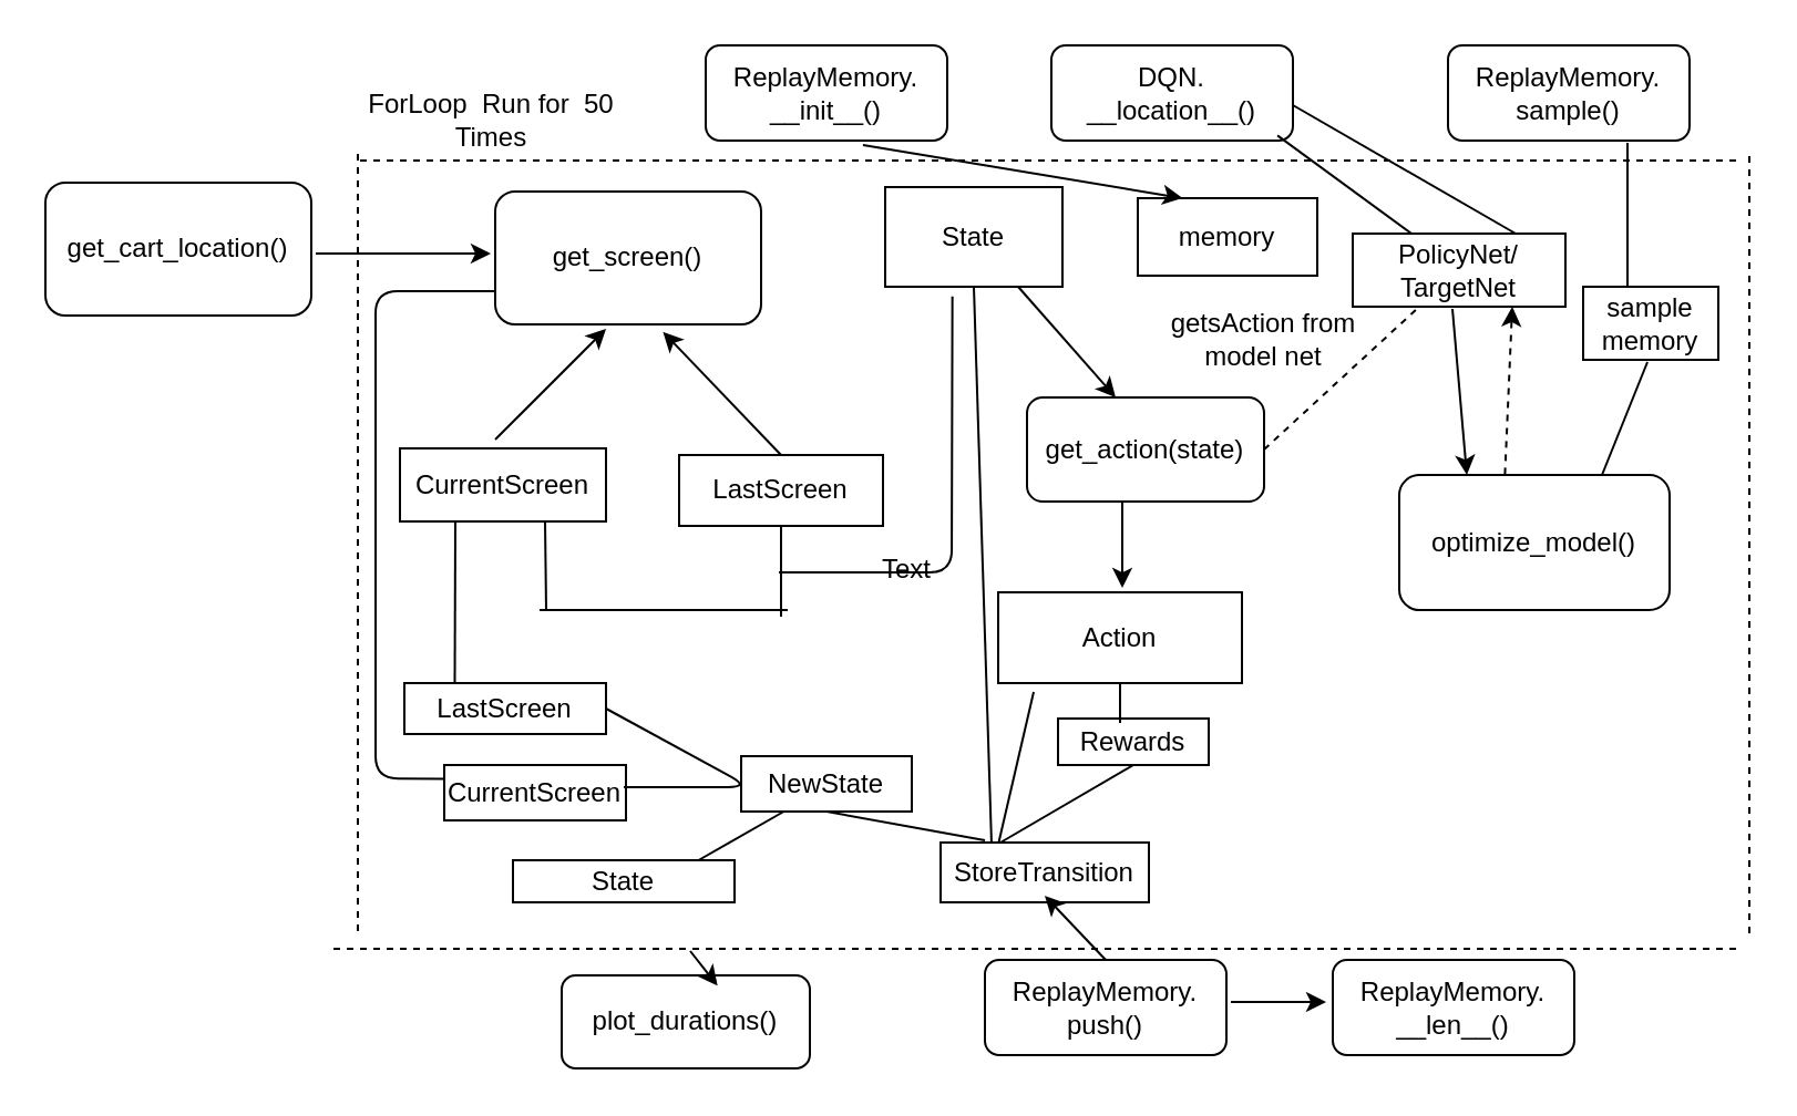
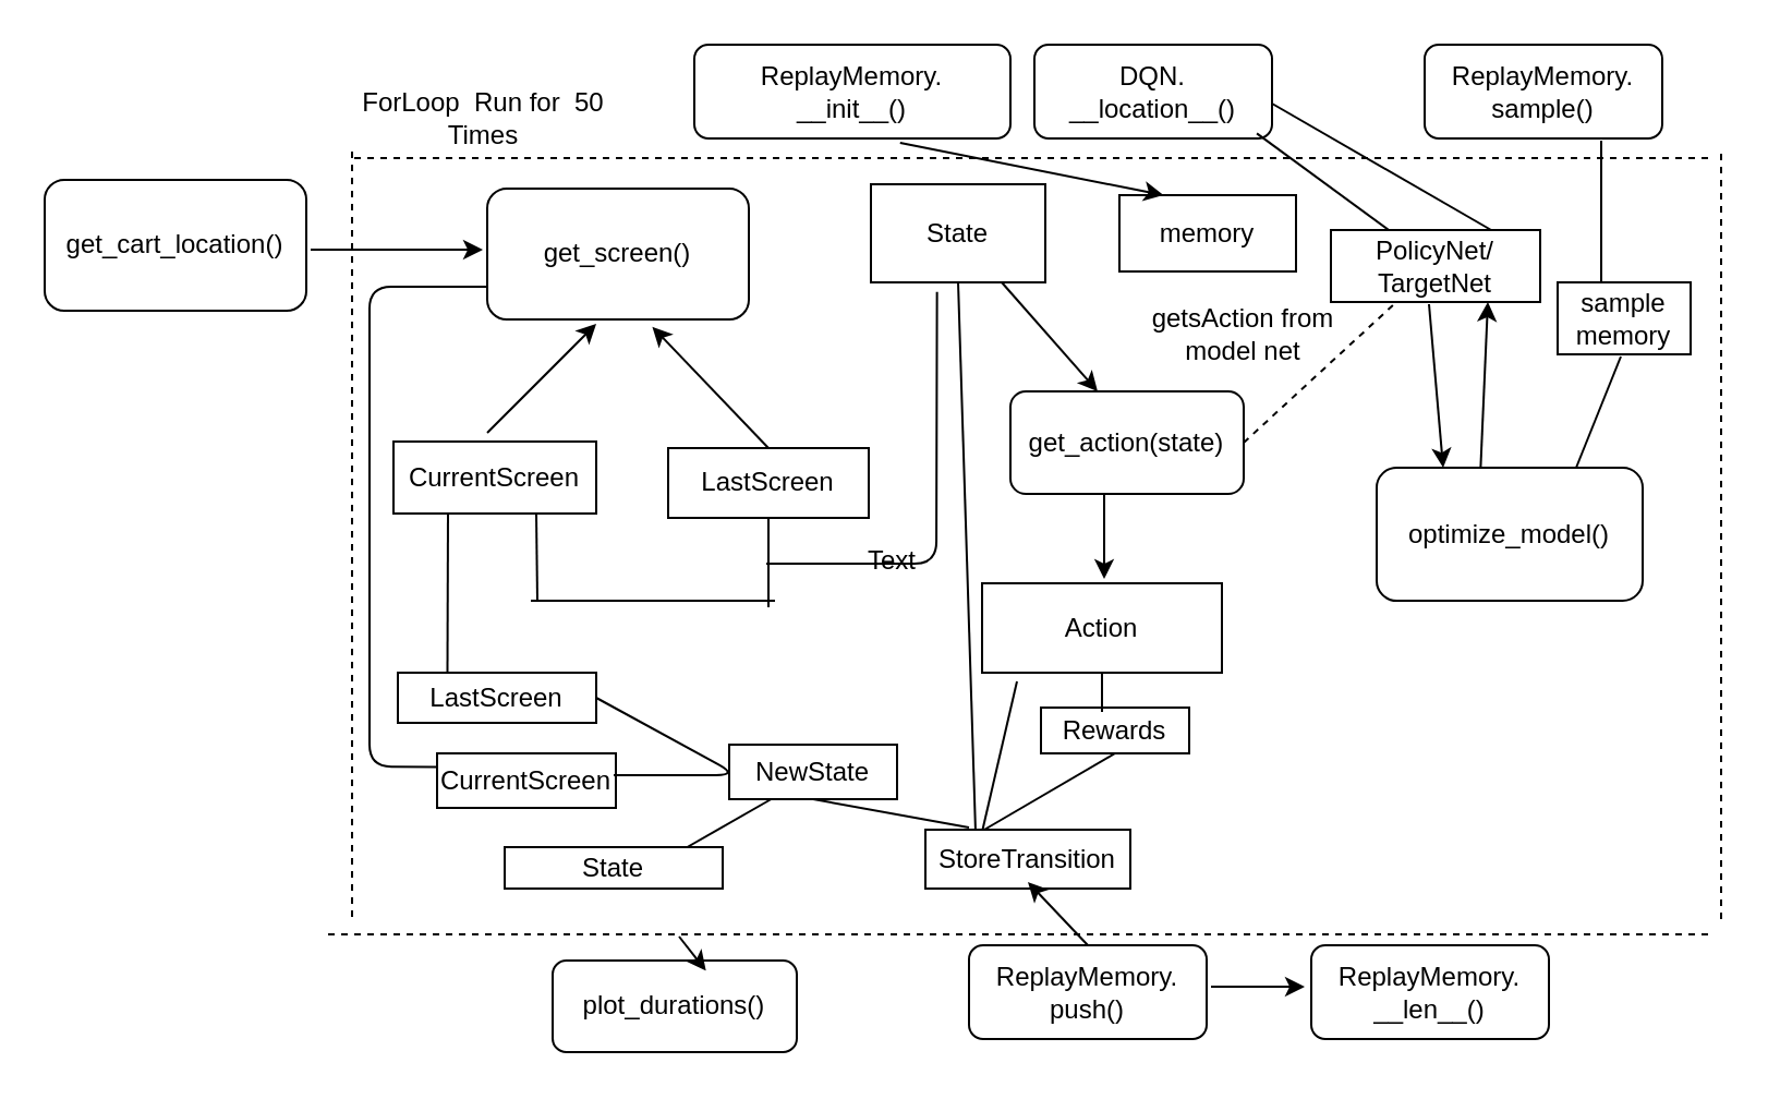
  <mxCell id="0" />
  <mxCell id="1" parent="0" />
  <mxCell id="2" value="get_cart_location()" style="rounded=1;whiteSpace=wrap;html=1;" parent="1" vertex="1"><mxGeometry x="20" y="82" width="120" height="60" as="geometry" /></mxCell>
  <mxCell id="3" value="" style="endArrow=classic;html=1;" parent="1" edge="1"><mxGeometry width="50" height="50" relative="1" as="geometry"><mxPoint x="142" y="114" as="sourcePoint" /><mxPoint x="221" y="114" as="targetPoint" /></mxGeometry></mxCell>
  <mxCell id="4" value="get_screen()" style="rounded=1;whiteSpace=wrap;html=1;" parent="1" vertex="1"><mxGeometry x="223" y="86" width="120" height="60" as="geometry" /></mxCell>
  <mxCell id="5" value="" style="endArrow=none;dashed=1;html=1;" parent="1" edge="1"><mxGeometry width="50" height="50" relative="1" as="geometry"><mxPoint x="150" y="428" as="sourcePoint" /><mxPoint x="785" y="428" as="targetPoint" /></mxGeometry></mxCell>
  <mxCell id="6" value="" style="endArrow=none;dashed=1;html=1;" parent="1" edge="1"><mxGeometry width="50" height="50" relative="1" as="geometry"><mxPoint x="161" y="420" as="sourcePoint" /><mxPoint x="161" y="69" as="targetPoint" /></mxGeometry></mxCell>
  <mxCell id="7" value="" style="endArrow=none;dashed=1;html=1;" parent="1" edge="1"><mxGeometry width="50" height="50" relative="1" as="geometry"><mxPoint x="162" y="72" as="sourcePoint" /><mxPoint x="786" y="72" as="targetPoint" /></mxGeometry></mxCell>
  <mxCell id="8" value="" style="endArrow=none;dashed=1;html=1;" parent="1" edge="1"><mxGeometry width="50" height="50" relative="1" as="geometry"><mxPoint x="789" y="421" as="sourcePoint" /><mxPoint x="789" y="69" as="targetPoint" /></mxGeometry></mxCell>
  <mxCell id="9" value="ForLoop&amp;nbsp; Run for&amp;nbsp; 50 Times" style="text;html=1;strokeColor=none;fillColor=none;align=center;verticalAlign=middle;whiteSpace=wrap;rounded=0;" parent="1" vertex="1"><mxGeometry x="165" y="40" width="113" height="27" as="geometry" /></mxCell>
  <mxCell id="10" value="CurrentScreen" style="rounded=0;whiteSpace=wrap;html=1;" parent="1" vertex="1"><mxGeometry x="180" y="202" width="93" height="33" as="geometry" /></mxCell>
  <mxCell id="11" value="LastScreen" style="rounded=0;whiteSpace=wrap;html=1;" parent="1" vertex="1"><mxGeometry x="306" y="205" width="92" height="32" as="geometry" /></mxCell>
  <mxCell id="12" value="" style="endArrow=classic;html=1;" parent="1" edge="1"><mxGeometry width="50" height="50" relative="1" as="geometry"><mxPoint x="223" y="198" as="sourcePoint" /><mxPoint x="273" y="148" as="targetPoint" /></mxGeometry></mxCell>
  <mxCell id="13" value="" style="endArrow=classic;html=1;entryX=0.631;entryY=1.056;entryDx=0;entryDy=0;entryPerimeter=0;exitX=0.5;exitY=0;exitDx=0;exitDy=0;" parent="1" source="11" target="4" edge="1"><mxGeometry width="50" height="50" relative="1" as="geometry"><mxPoint x="356" y="212" as="sourcePoint" /><mxPoint x="406" y="162" as="targetPoint" /></mxGeometry></mxCell>
  <mxCell id="14" value="" style="endArrow=none;html=1;" parent="1" edge="1"><mxGeometry width="50" height="50" relative="1" as="geometry"><mxPoint x="246" y="275" as="sourcePoint" /><mxPoint x="245.5" y="235" as="targetPoint" /></mxGeometry></mxCell>
  <mxCell id="15" value="" style="endArrow=none;html=1;fontFamily=Helvetica;fontSize=11;fontColor=#000000;align=center;strokeColor=#000000;" parent="1" target="11" edge="1"><mxGeometry width="50" height="50" relative="1" as="geometry"><mxPoint x="352" y="278" as="sourcePoint" /><mxPoint x="388" y="238" as="targetPoint" /></mxGeometry></mxCell>
  <mxCell id="16" value="" style="endArrow=none;html=1;" parent="1" edge="1"><mxGeometry width="50" height="50" relative="1" as="geometry"><mxPoint x="243" y="275" as="sourcePoint" /><mxPoint x="355" y="275" as="targetPoint" /></mxGeometry></mxCell>
  <mxCell id="17" value="State" style="rounded=0;whiteSpace=wrap;html=1;" parent="1" vertex="1"><mxGeometry x="399" y="84" width="80" height="45" as="geometry" /></mxCell>
  <mxCell id="18" value="" style="endArrow=classic;html=1;exitX=0.75;exitY=1;exitDx=0;exitDy=0;" parent="1" source="17" edge="1"><mxGeometry width="50" height="50" relative="1" as="geometry"><mxPoint x="538" y="181" as="sourcePoint" /><mxPoint x="503" y="179" as="targetPoint" /></mxGeometry></mxCell>
  <mxCell id="19" value="get_action(state)" style="rounded=1;whiteSpace=wrap;html=1;" parent="1" vertex="1"><mxGeometry x="463" y="179" width="107" height="47" as="geometry" /></mxCell>
  <mxCell id="20" value="" style="endArrow=classic;html=1;exitX=0.402;exitY=1;exitDx=0;exitDy=0;exitPerimeter=0;" parent="1" source="19" edge="1"><mxGeometry width="50" height="50" relative="1" as="geometry"><mxPoint x="504" y="274" as="sourcePoint" /><mxPoint x="506" y="265" as="targetPoint" /></mxGeometry></mxCell>
  <mxCell id="21" value="Action" style="rounded=0;whiteSpace=wrap;html=1;" parent="1" vertex="1"><mxGeometry x="450" y="267" width="110" height="41" as="geometry" /></mxCell>
  <mxCell id="22" value="&lt;font style=&quot;font-size: 12px&quot;&gt;Rewards&lt;/font&gt;" style="rounded=0;whiteSpace=wrap;html=1;" parent="1" vertex="1"><mxGeometry x="477" y="324" width="68" height="21" as="geometry" /></mxCell>
  <mxCell id="23" value="" style="endArrow=none;html=1;entryX=0.379;entryY=1.096;entryDx=0;entryDy=0;entryPerimeter=0;" parent="1" target="17" edge="1"><mxGeometry width="50" height="50" relative="1" as="geometry"><mxPoint x="351" y="258" as="sourcePoint" /><mxPoint x="466" y="126" as="targetPoint" /><Array as="points"><mxPoint x="429" y="258" /></Array></mxGeometry></mxCell>
  <mxCell id="24" value="LastScreen" style="rounded=0;whiteSpace=wrap;html=1;" parent="1" vertex="1"><mxGeometry x="182" y="308" width="91" height="23" as="geometry" /></mxCell>
  <mxCell id="25" value="" style="endArrow=none;html=1;exitX=0.25;exitY=0;exitDx=0;exitDy=0;" parent="1" source="24" edge="1"><mxGeometry width="50" height="50" relative="1" as="geometry"><mxPoint x="188" y="287" as="sourcePoint" /><mxPoint x="205" y="235" as="targetPoint" /></mxGeometry></mxCell>
  <mxCell id="26" value="" style="endArrow=none;html=1;entryX=0;entryY=0.75;entryDx=0;entryDy=0;exitX=0;exitY=0.25;exitDx=0;exitDy=0;" parent="1" source="27" target="4" edge="1"><mxGeometry width="50" height="50" relative="1" as="geometry"><mxPoint x="175" y="357" as="sourcePoint" /><mxPoint x="194" y="143" as="targetPoint" /><Array as="points"><mxPoint x="169" y="351" /><mxPoint x="169" y="131" /></Array></mxGeometry></mxCell>
  <mxCell id="27" value="CurrentScreen" style="rounded=0;whiteSpace=wrap;html=1;" parent="1" vertex="1"><mxGeometry x="200" y="345" width="82" height="25" as="geometry" /></mxCell>
  <mxCell id="28" value="" style="endArrow=none;html=1;entryX=0.5;entryY=1;entryDx=0;entryDy=0;" parent="1" target="21" edge="1"><mxGeometry width="50" height="50" relative="1" as="geometry"><mxPoint x="505" y="326" as="sourcePoint" /><mxPoint x="546" y="304" as="targetPoint" /></mxGeometry></mxCell>
  <mxCell id="29" value="" style="endArrow=none;html=1;entryX=1;entryY=0.5;entryDx=0;entryDy=0;" parent="1" target="24" edge="1"><mxGeometry width="50" height="50" relative="1" as="geometry"><mxPoint x="281" y="355" as="sourcePoint" /><mxPoint x="325" y="321" as="targetPoint" /><Array as="points"><mxPoint x="338" y="355" /></Array></mxGeometry></mxCell>
  <mxCell id="30" value="NewState" style="rounded=0;whiteSpace=wrap;html=1;" parent="1" vertex="1"><mxGeometry x="334" y="341" width="77" height="25" as="geometry" /></mxCell>
  <mxCell id="31" value="memory" style="rounded=0;whiteSpace=wrap;html=1;" parent="1" vertex="1"><mxGeometry x="513" y="89" width="81" height="35" as="geometry" /></mxCell>
  <mxCell id="32" value="" style="endArrow=none;html=1;exitX=0.25;exitY=1;exitDx=0;exitDy=0;" parent="1" source="30" edge="1"><mxGeometry width="50" height="50" relative="1" as="geometry"><mxPoint x="395" y="416" as="sourcePoint" /><mxPoint x="313" y="389" as="targetPoint" /></mxGeometry></mxCell>
- <mxCell id="33" value="ReplayMemory.&lt;br&gt;__init__()" style="rounded=1;whiteSpace=wrap;html=1;" parent="1" vertex="1"><mxGeometry x="318" y="20" width="109" height="43" as="geometry" /></mxCell>
+ <mxCell id="33" value="ReplayMemory.&lt;br&gt;__init__()" style="rounded=1;whiteSpace=wrap;html=1;" parent="1" vertex="1"><mxGeometry x="318" y="20" width="145" height="43" as="geometry" /></mxCell>
  <mxCell id="34" value="" style="endArrow=classic;html=1;exitX=0.651;exitY=1.047;exitDx=0;exitDy=0;exitPerimeter=0;entryX=0.25;entryY=0;entryDx=0;entryDy=0;" parent="1" source="33" target="31" edge="1"><mxGeometry width="50" height="50" relative="1" as="geometry"><mxPoint x="564" y="88" as="sourcePoint" /><mxPoint x="556" y="87" as="targetPoint" /></mxGeometry></mxCell>
  <mxCell id="35" value="optimize_model()" style="rounded=1;whiteSpace=wrap;html=1;" parent="1" vertex="1"><mxGeometry x="631" y="214" width="122" height="61" as="geometry" /></mxCell>
  <mxCell id="36" value="DQN.&lt;br&gt;__location__()" style="rounded=1;whiteSpace=wrap;html=1;" parent="1" vertex="1"><mxGeometry x="474" y="20" width="109" height="43" as="geometry" /></mxCell>
  <mxCell id="37" value="" style="endArrow=none;html=1;exitX=0.936;exitY=0.946;exitDx=0;exitDy=0;exitPerimeter=0;" parent="1" source="36" edge="1"><mxGeometry width="50" height="50" relative="1" as="geometry"><mxPoint x="582" y="100" as="sourcePoint" /><mxPoint x="642" y="109" as="targetPoint" /></mxGeometry></mxCell>
  <mxCell id="38" value="" style="endArrow=none;html=1;" parent="1" edge="1"><mxGeometry width="50" height="50" relative="1" as="geometry"><mxPoint x="583" y="47" as="sourcePoint" /><mxPoint x="687" y="107" as="targetPoint" /></mxGeometry></mxCell>
  <mxCell id="39" value="ReplayMemory.&lt;br&gt;sample()" style="rounded=1;whiteSpace=wrap;html=1;" parent="1" vertex="1"><mxGeometry x="653" y="20" width="109" height="43" as="geometry" /></mxCell>
  <mxCell id="40" value="PolicyNet/&lt;br&gt;TargetNet" style="rounded=0;whiteSpace=wrap;html=1;" parent="1" vertex="1"><mxGeometry x="610" y="105" width="96" height="33" as="geometry" /></mxCell>
  <mxCell id="41" value="" style="endArrow=none;html=1;" parent="1" edge="1"><mxGeometry width="50" height="50" relative="1" as="geometry"><mxPoint x="734" y="129" as="sourcePoint" /><mxPoint x="734" y="64" as="targetPoint" /></mxGeometry></mxCell>
  <mxCell id="42" value="sample&lt;br&gt;memory" style="rounded=0;whiteSpace=wrap;html=1;" parent="1" vertex="1"><mxGeometry x="714" y="129" width="61" height="33" as="geometry" /></mxCell>
  <mxCell id="43" value="" style="endArrow=none;html=1;exitX=0.75;exitY=0;exitDx=0;exitDy=0;" parent="1" source="35" edge="1"><mxGeometry width="50" height="50" relative="1" as="geometry"><mxPoint x="734" y="200" as="sourcePoint" /><mxPoint x="743" y="163" as="targetPoint" /></mxGeometry></mxCell>
  <mxCell id="44" value="State" style="rounded=0;whiteSpace=wrap;html=1;" parent="1" vertex="1"><mxGeometry x="231" y="388" width="100" height="19" as="geometry" /></mxCell>
  <mxCell id="45" value="" style="endArrow=none;html=1;exitX=0.5;exitY=1;exitDx=0;exitDy=0;" parent="1" source="30" edge="1"><mxGeometry width="50" height="50" relative="1" as="geometry"><mxPoint x="391" y="418" as="sourcePoint" /><mxPoint x="444" y="379" as="targetPoint" /></mxGeometry></mxCell>
  <mxCell id="46" value="" style="endArrow=none;html=1;exitX=0.5;exitY=1;exitDx=0;exitDy=0;" parent="1" source="17" edge="1"><mxGeometry width="50" height="50" relative="1" as="geometry"><mxPoint x="434" y="178" as="sourcePoint" /><mxPoint x="447" y="381" as="targetPoint" /></mxGeometry></mxCell>
  <mxCell id="47" value="" style="endArrow=none;html=1;" parent="1" edge="1"><mxGeometry width="50" height="50" relative="1" as="geometry"><mxPoint x="450" y="381" as="sourcePoint" /><mxPoint x="466" y="312" as="targetPoint" /></mxGeometry></mxCell>
  <mxCell id="48" value="" style="endArrow=none;html=1;entryX=0.5;entryY=1;entryDx=0;entryDy=0;" parent="1" target="22" edge="1"><mxGeometry width="50" height="50" relative="1" as="geometry"><mxPoint x="451" y="380" as="sourcePoint" /><mxPoint x="476" y="322" as="targetPoint" /><Array as="points" /></mxGeometry></mxCell>
  <mxCell id="49" value="StoreTransition" style="rounded=0;whiteSpace=wrap;html=1;" parent="1" vertex="1"><mxGeometry x="424" y="380" width="94" height="27" as="geometry" /></mxCell>
  <mxCell id="50" value="ReplayMemory.&lt;br&gt;push()" style="rounded=1;whiteSpace=wrap;html=1;" parent="1" vertex="1"><mxGeometry x="444" y="433" width="109" height="43" as="geometry" /></mxCell>
  <mxCell id="51" value="" style="endArrow=classic;html=1;exitX=0.5;exitY=0;exitDx=0;exitDy=0;" parent="1" source="50" edge="1"><mxGeometry width="50" height="50" relative="1" as="geometry"><mxPoint x="509" y="465" as="sourcePoint" /><mxPoint x="471" y="404" as="targetPoint" /></mxGeometry></mxCell>
  <mxCell id="52" value="" style="endArrow=classic;html=1;" parent="1" edge="1"><mxGeometry width="50" height="50" relative="1" as="geometry"><mxPoint x="555" y="452" as="sourcePoint" /><mxPoint x="598" y="452" as="targetPoint" /></mxGeometry></mxCell>
  <mxCell id="53" value="ReplayMemory.&lt;br&gt;__len__()" style="rounded=1;whiteSpace=wrap;html=1;" parent="1" vertex="1"><mxGeometry x="601" y="433" width="109" height="43" as="geometry" /></mxCell>
  <mxCell id="54" value="plot_durations()" style="rounded=1;whiteSpace=wrap;html=1;" parent="1" vertex="1"><mxGeometry x="253" y="440" width="112" height="42" as="geometry" /></mxCell>
  <mxCell id="55" value="" style="endArrow=none;html=1;exitX=1;exitY=0.5;exitDx=0;exitDy=0;dashed=1;" parent="1" source="19" target="40" edge="1"><mxGeometry width="50" height="50" relative="1" as="geometry"><mxPoint x="612" y="186" as="sourcePoint" /><mxPoint x="662" y="136" as="targetPoint" /></mxGeometry></mxCell>
  <mxCell id="56" value="Text" style="text;html=1;strokeColor=none;fillColor=none;align=center;verticalAlign=middle;whiteSpace=wrap;rounded=0;" parent="1" vertex="1"><mxGeometry x="389" y="247" width="40" height="20" as="geometry" /></mxCell>
  <mxCell id="57" value="getsAction from&lt;br&gt;model net" style="text;html=1;strokeColor=none;fillColor=none;align=center;verticalAlign=middle;whiteSpace=wrap;rounded=0;" parent="1" vertex="1"><mxGeometry x="520" y="139" width="100" height="27" as="geometry" /></mxCell>
- <mxCell id="58" value="" style="endArrow=classic;html=1;entryX=0.75;entryY=1;entryDx=0;entryDy=0;exitX=0.391;exitY=-0.005;exitDx=0;exitDy=0;exitPerimeter=0;dashed=1;" parent="1" source="35" target="40" edge="1"><mxGeometry width="50" height="50" relative="1" as="geometry"><mxPoint x="663" y="196" as="sourcePoint" /><mxPoint x="713" y="146" as="targetPoint" /></mxGeometry></mxCell>
+ <mxCell id="58" value="" style="endArrow=classic;html=1;entryX=0.75;entryY=1;entryDx=0;entryDy=0;exitX=0.391;exitY=-0.005;exitDx=0;exitDy=0;exitPerimeter=0;" parent="1" source="35" target="40" edge="1"><mxGeometry width="50" height="50" relative="1" as="geometry"><mxPoint x="663" y="196" as="sourcePoint" /><mxPoint x="713" y="146" as="targetPoint" /></mxGeometry></mxCell>
  <mxCell id="59" value="" style="endArrow=classic;html=1;entryX=0.25;entryY=0;entryDx=0;entryDy=0;" parent="1" target="35" edge="1"><mxGeometry width="50" height="50" relative="1" as="geometry"><mxPoint x="655" y="139" as="sourcePoint" /><mxPoint x="693" y="145" as="targetPoint" /></mxGeometry></mxCell>
  <mxCell id="60" value="" style="endArrow=classic;html=1;entryX=0.628;entryY=0.111;entryDx=0;entryDy=0;entryPerimeter=0;" parent="1" target="54" edge="1"><mxGeometry width="50" height="50" relative="1" as="geometry"><mxPoint x="311" y="429" as="sourcePoint" /><mxPoint x="352" y="411" as="targetPoint" /></mxGeometry></mxCell>
